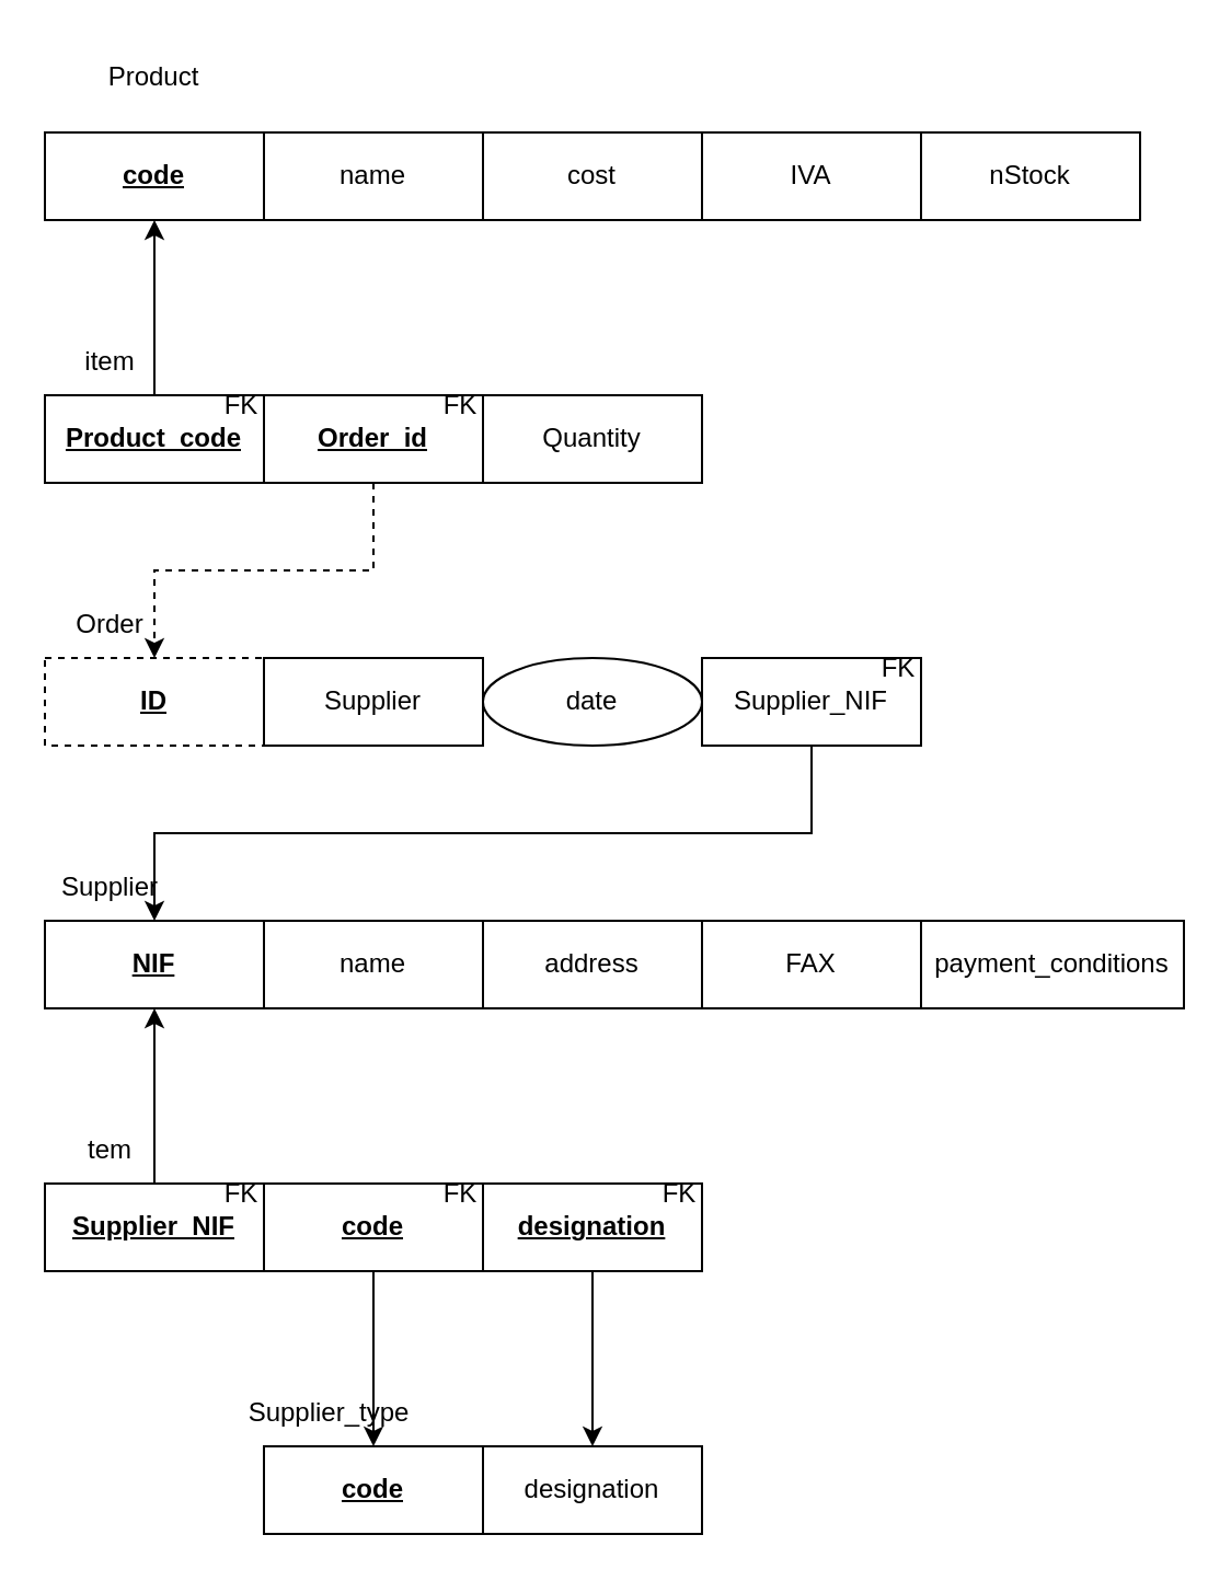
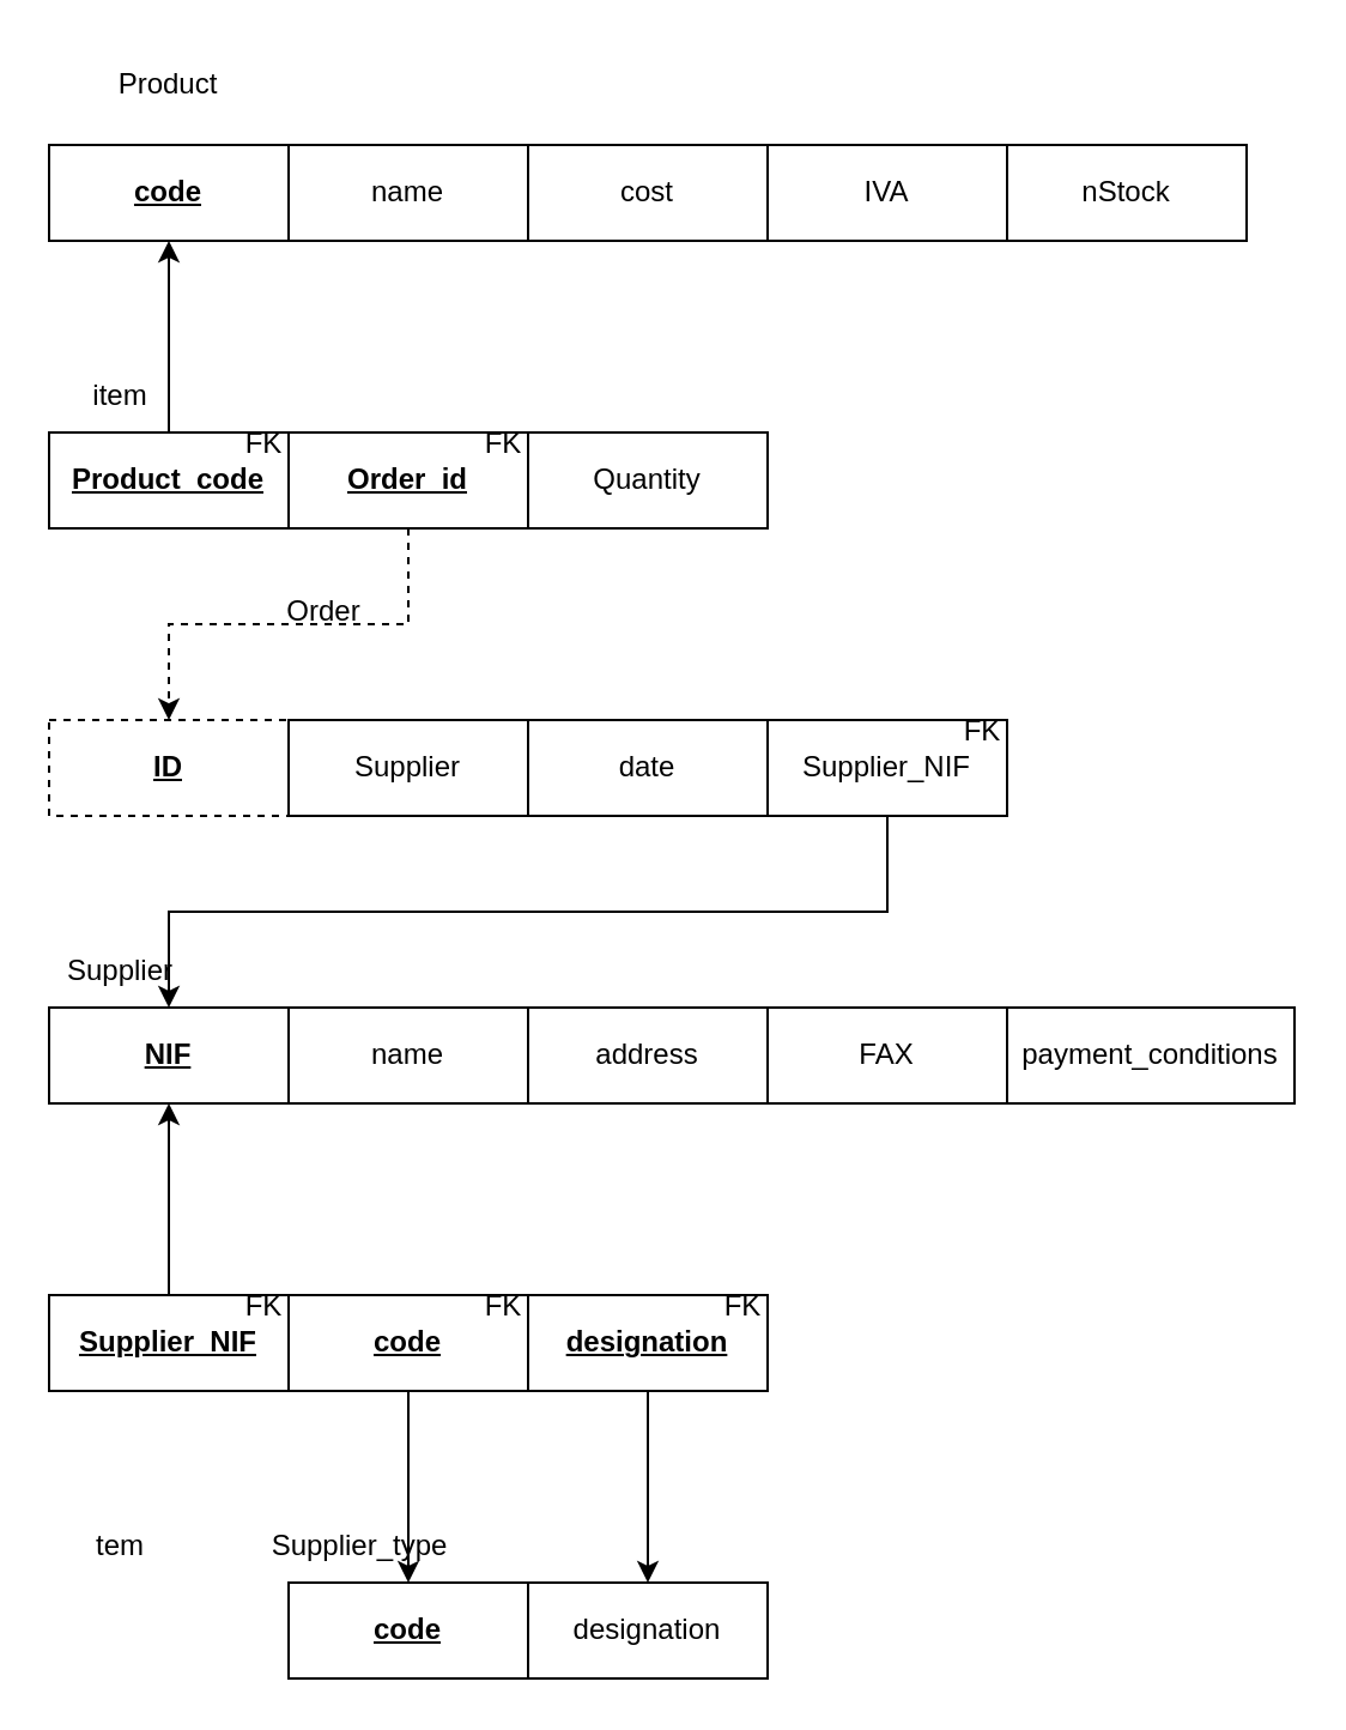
  <mxCell id="0" />
  <mxCell id="1" parent="0" />
  <mxCell id="2" value="&lt;b&gt;&lt;u&gt;code&lt;/u&gt;&lt;/b&gt;" style="rounded=0;whiteSpace=wrap;html=1;" parent="1" vertex="1"><mxGeometry x="20" y="60" width="100" height="40" as="geometry" /></mxCell>
  <mxCell id="3" value="Product" style="text;html=1;align=center;verticalAlign=middle;whiteSpace=wrap;rounded=0;" parent="1" vertex="1"><mxGeometry x="40" y="20" width="60" height="30" as="geometry" /></mxCell>
  <mxCell id="4" value="name" style="rounded=0;whiteSpace=wrap;html=1;" parent="1" vertex="1"><mxGeometry x="120" y="60" width="100" height="40" as="geometry" /></mxCell>
  <mxCell id="5" value="nStock" style="rounded=0;whiteSpace=wrap;html=1;" parent="1" vertex="1"><mxGeometry x="420" y="60" width="100" height="40" as="geometry" /></mxCell>
  <mxCell id="6" value="IVA" style="rounded=0;whiteSpace=wrap;html=1;" parent="1" vertex="1"><mxGeometry x="320" y="60" width="100" height="40" as="geometry" /></mxCell>
  <mxCell id="7" value="cost" style="rounded=0;whiteSpace=wrap;html=1;" parent="1" vertex="1"><mxGeometry x="220" y="60" width="100" height="40" as="geometry" /></mxCell>
  <mxCell id="8" value="&lt;b&gt;&lt;u&gt;Product_code&lt;/u&gt;&lt;/b&gt;" style="rounded=0;whiteSpace=wrap;html=1;" parent="1" vertex="1"><mxGeometry x="20" y="180" width="100" height="40" as="geometry" /></mxCell>
  <mxCell id="9" value="item" style="text;html=1;align=center;verticalAlign=middle;whiteSpace=wrap;rounded=0;" parent="1" vertex="1"><mxGeometry x="20" y="150" width="60" height="30" as="geometry" /></mxCell>
  <mxCell id="10" value="&lt;b&gt;&lt;u&gt;Order_id&lt;/u&gt;&lt;/b&gt;" style="rounded=0;whiteSpace=wrap;html=1;" parent="1" vertex="1"><mxGeometry x="120" y="180" width="100" height="40" as="geometry" /></mxCell>
  <mxCell id="11" value="&lt;b&gt;&lt;u&gt;ID&lt;/u&gt;&lt;/b&gt;" style="rounded=0;whiteSpace=wrap;html=1;dashed=1;" parent="1" vertex="1"><mxGeometry x="20" y="300" width="100" height="40" as="geometry" /></mxCell>
- <mxCell id="12" value="Order" style="text;html=1;align=center;verticalAlign=middle;whiteSpace=wrap;rounded=0;" parent="1" vertex="1"><mxGeometry x="20" y="270" width="60" height="30" as="geometry" /></mxCell>
+ <mxCell id="12" value="Order" style="text;html=1;align=center;verticalAlign=middle;whiteSpace=wrap;rounded=0;" parent="1" vertex="1"><mxGeometry x="105" y="240" width="60" height="30" as="geometry" /></mxCell>
  <mxCell id="13" value="Supplier" style="rounded=0;whiteSpace=wrap;html=1;" parent="1" vertex="1"><mxGeometry x="120" y="300" width="100" height="40" as="geometry" /></mxCell>
- <mxCell id="14" value="date" style="ellipse;whiteSpace=wrap;html=1;" parent="1" vertex="1"><mxGeometry x="220" y="300" width="100" height="40" as="geometry" /></mxCell>
+ <mxCell id="14" value="date" style="rounded=0;whiteSpace=wrap;html=1;" parent="1" vertex="1"><mxGeometry x="220" y="300" width="100" height="40" as="geometry" /></mxCell>
  <mxCell id="15" value="Supplier_NIF" style="rounded=0;whiteSpace=wrap;html=1;" parent="1" vertex="1"><mxGeometry x="320" y="300" width="100" height="40" as="geometry" /></mxCell>
  <mxCell id="16" value="&lt;b&gt;&lt;u&gt;NIF&lt;/u&gt;&lt;/b&gt;" style="rounded=0;whiteSpace=wrap;html=1;" parent="1" vertex="1"><mxGeometry x="20" y="420" width="100" height="40" as="geometry" /></mxCell>
  <mxCell id="17" value="Supplier" style="text;html=1;align=center;verticalAlign=middle;whiteSpace=wrap;rounded=0;" parent="1" vertex="1"><mxGeometry x="20" y="390" width="60" height="30" as="geometry" /></mxCell>
  <mxCell id="18" value="name" style="rounded=0;whiteSpace=wrap;html=1;" parent="1" vertex="1"><mxGeometry x="120" y="420" width="100" height="40" as="geometry" /></mxCell>
  <mxCell id="19" value="payment_conditions" style="rounded=0;whiteSpace=wrap;html=1;" parent="1" vertex="1"><mxGeometry x="420" y="420" width="120" height="40" as="geometry" /></mxCell>
  <mxCell id="20" value="FAX" style="rounded=0;whiteSpace=wrap;html=1;" parent="1" vertex="1"><mxGeometry x="320" y="420" width="100" height="40" as="geometry" /></mxCell>
  <mxCell id="21" value="address" style="rounded=0;whiteSpace=wrap;html=1;" parent="1" vertex="1"><mxGeometry x="220" y="420" width="100" height="40" as="geometry" /></mxCell>
  <mxCell id="22" value="&lt;u&gt;&lt;b&gt;Supplier_NIF&lt;/b&gt;&lt;/u&gt;" style="rounded=0;whiteSpace=wrap;html=1;" parent="1" vertex="1"><mxGeometry x="20" y="540" width="100" height="40" as="geometry" /></mxCell>
- <mxCell id="23" value="tem" style="text;html=1;align=center;verticalAlign=middle;whiteSpace=wrap;rounded=0;" parent="1" vertex="1"><mxGeometry x="20" y="510" width="60" height="30" as="geometry" /></mxCell>
+ <mxCell id="23" value="tem" style="text;html=1;align=center;verticalAlign=middle;whiteSpace=wrap;rounded=0;" parent="1" vertex="1"><mxGeometry x="20" y="630" width="60" height="30" as="geometry" /></mxCell>
  <mxCell id="24" value="&lt;u&gt;&lt;b&gt;code&lt;/b&gt;&lt;/u&gt;" style="rounded=0;whiteSpace=wrap;html=1;" parent="1" vertex="1"><mxGeometry x="120" y="540" width="100" height="40" as="geometry" /></mxCell>
  <mxCell id="25" value="&lt;u&gt;&lt;b&gt;designation&lt;/b&gt;&lt;/u&gt;" style="rounded=0;whiteSpace=wrap;html=1;" parent="1" vertex="1"><mxGeometry x="220" y="540" width="100" height="40" as="geometry" /></mxCell>
  <mxCell id="26" value="&lt;b&gt;&lt;u&gt;code&lt;/u&gt;&lt;/b&gt;" style="rounded=0;whiteSpace=wrap;html=1;" parent="1" vertex="1"><mxGeometry x="120" y="660" width="100" height="40" as="geometry" /></mxCell>
  <mxCell id="27" value="Supplier_type" style="text;html=1;align=center;verticalAlign=middle;whiteSpace=wrap;rounded=0;" parent="1" vertex="1"><mxGeometry x="120" y="630" width="60" height="30" as="geometry" /></mxCell>
  <mxCell id="28" value="designation" style="rounded=0;whiteSpace=wrap;html=1;" parent="1" vertex="1"><mxGeometry x="220" y="660" width="100" height="40" as="geometry" /></mxCell>
  <mxCell id="29" value="" style="endArrow=classic;html=1;rounded=0;" parent="1" source="8" target="2" edge="1"><mxGeometry width="50" height="50" relative="1" as="geometry"><mxPoint x="110" y="170" as="sourcePoint" /><mxPoint x="160" y="120" as="targetPoint" /></mxGeometry></mxCell>
  <mxCell id="30" value="" style="endArrow=classic;html=1;rounded=0;dashed=1;" parent="1" source="10" target="11" edge="1"><mxGeometry width="50" height="50" relative="1" as="geometry"><mxPoint x="110" y="290" as="sourcePoint" /><mxPoint x="160" y="240" as="targetPoint" /><Array as="points"><mxPoint x="170" y="260" /><mxPoint x="70" y="260" /></Array></mxGeometry></mxCell>
  <mxCell id="31" value="" style="endArrow=classic;html=1;rounded=0;" parent="1" source="25" target="28" edge="1"><mxGeometry width="50" height="50" relative="1" as="geometry"><mxPoint x="370" y="580" as="sourcePoint" /><mxPoint x="420" y="530" as="targetPoint" /></mxGeometry></mxCell>
  <mxCell id="32" value="FK" style="text;html=1;align=center;verticalAlign=middle;whiteSpace=wrap;rounded=0;" parent="1" vertex="1"><mxGeometry x="180" y="170" width="60" height="30" as="geometry" /></mxCell>
  <mxCell id="33" value="FK" style="text;html=1;align=center;verticalAlign=middle;whiteSpace=wrap;rounded=0;" parent="1" vertex="1"><mxGeometry x="80" y="170" width="60" height="30" as="geometry" /></mxCell>
  <mxCell id="34" value="Quantity" style="rounded=0;whiteSpace=wrap;html=1;" parent="1" vertex="1"><mxGeometry x="220" y="180" width="100" height="40" as="geometry" /></mxCell>
  <mxCell id="35" value="" style="endArrow=classic;html=1;rounded=0;" parent="1" source="15" target="16" edge="1"><mxGeometry width="50" height="50" relative="1" as="geometry"><mxPoint x="280" y="360" as="sourcePoint" /><mxPoint x="230" y="410" as="targetPoint" /><Array as="points"><mxPoint x="370" y="380" /><mxPoint x="70" y="380" /></Array></mxGeometry></mxCell>
  <mxCell id="36" value="FK" style="text;html=1;align=center;verticalAlign=middle;whiteSpace=wrap;rounded=0;" parent="1" vertex="1"><mxGeometry x="380" y="290" width="60" height="30" as="geometry" /></mxCell>
  <mxCell id="37" value="" style="endArrow=classic;html=1;rounded=0;" parent="1" source="22" target="16" edge="1"><mxGeometry width="50" height="50" relative="1" as="geometry"><mxPoint x="80" y="530" as="sourcePoint" /><mxPoint x="130" y="480" as="targetPoint" /></mxGeometry></mxCell>
  <mxCell id="38" value="" style="endArrow=classic;html=1;rounded=0;" parent="1" source="24" target="26" edge="1"><mxGeometry width="50" height="50" relative="1" as="geometry"><mxPoint x="120" y="650" as="sourcePoint" /><mxPoint x="170" y="600" as="targetPoint" /><Array as="points"><mxPoint x="170" y="620" /></Array></mxGeometry></mxCell>
  <mxCell id="39" value="FK" style="text;html=1;align=center;verticalAlign=middle;whiteSpace=wrap;rounded=0;" parent="1" vertex="1"><mxGeometry x="80" y="530" width="60" height="30" as="geometry" /></mxCell>
  <mxCell id="40" value="FK" style="text;html=1;align=center;verticalAlign=middle;whiteSpace=wrap;rounded=0;" parent="1" vertex="1"><mxGeometry x="180" y="530" width="60" height="30" as="geometry" /></mxCell>
  <mxCell id="41" value="FK" style="text;html=1;align=center;verticalAlign=middle;whiteSpace=wrap;rounded=0;" parent="1" vertex="1"><mxGeometry x="280" y="530" width="60" height="30" as="geometry" /></mxCell>
